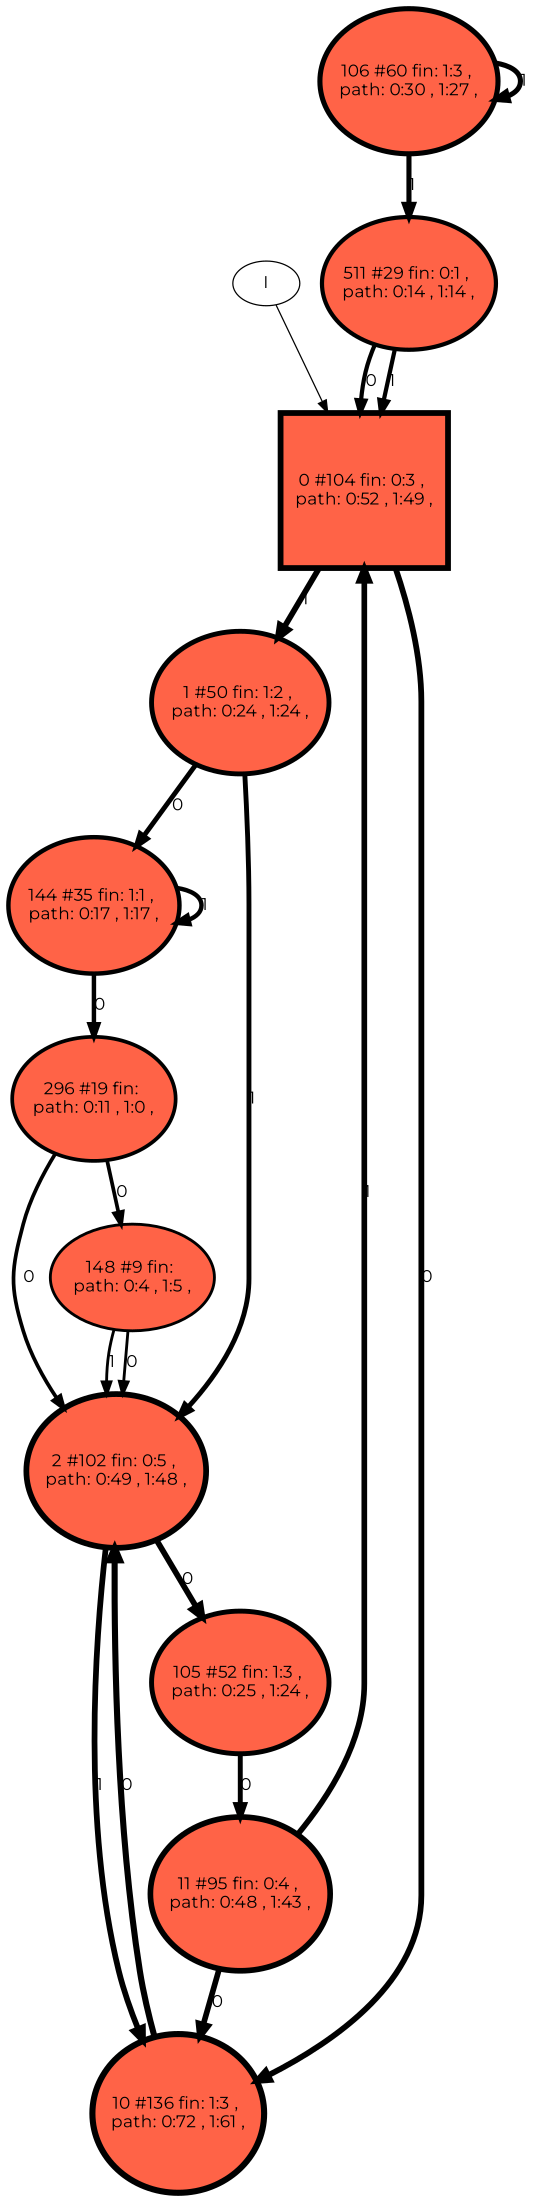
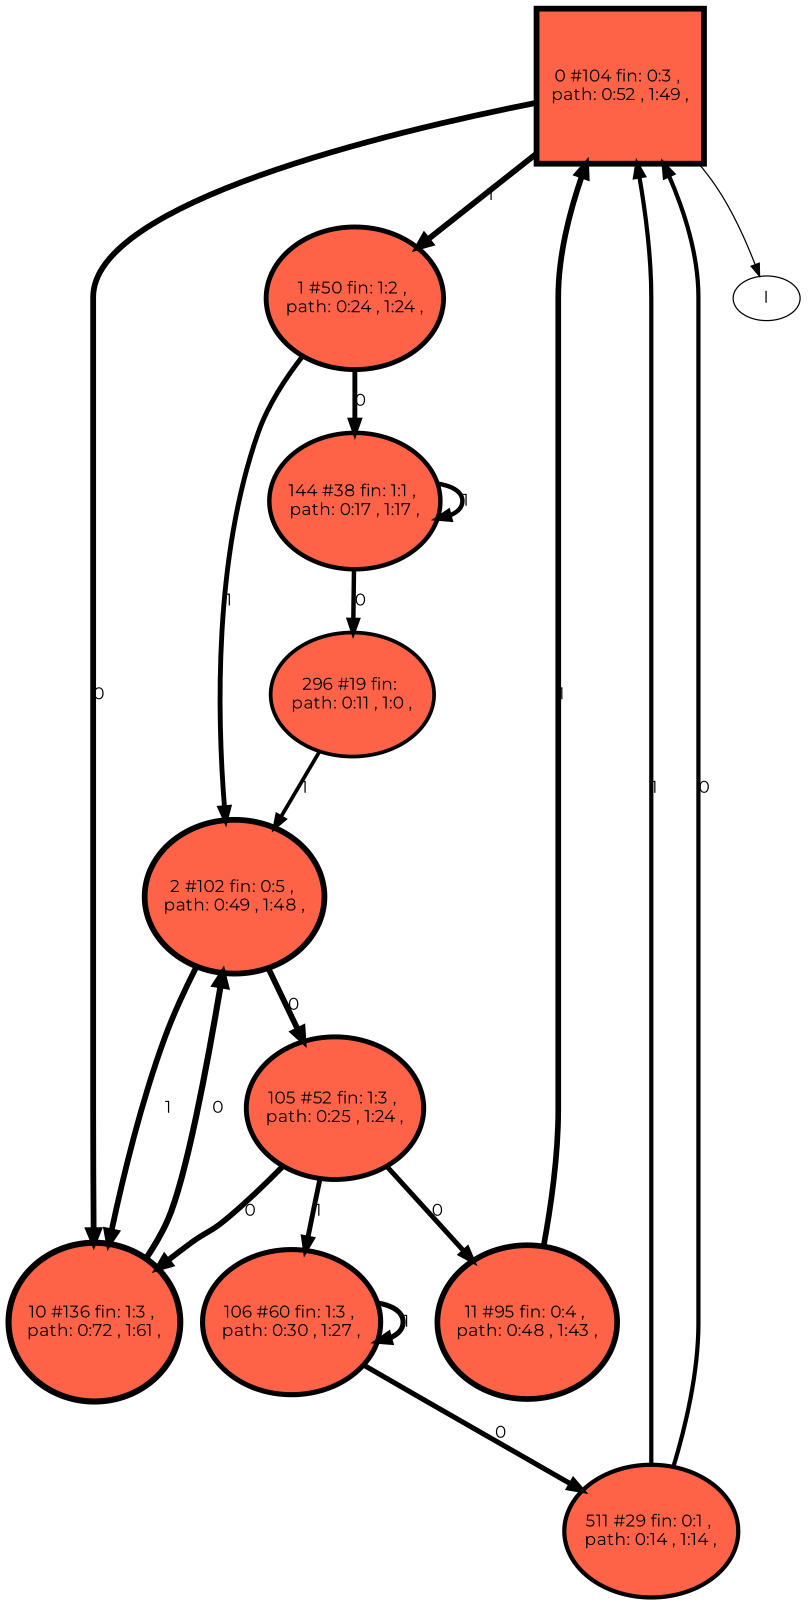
  digraph {
    fontname=Montserrat
    node [fillcolor=tomato fontname=Montserrat style=filled]
    edge [fontname=Montserrat penwidth=4.65396]
    n1 [height=1.73236 label="0 #104 fin: 0:3 , \n path: 0:52 , 1:49 , " penwidth=4.65396 shape=box width=1.73236]
    n2 [height=1.59571 label="1 #50 fin: 1:2 , \n path: 0:24 , 1:24 , " penwidth=3.93183 width=1.59571]
    n3 [height=1.77833 label="10 #136 fin: 1:3 , \n path: 0:72 , 1:61 , " penwidth=4.91998 width=1.77833]
    n4 [height=1.72895 label="2 #102 fin: 0:5 , \n path: 0:49 , 1:48 , " penwidth=4.63473 width=1.72895]
-   n5 [height=1.52247 label="144 #35 fin: 1:1 , \n path: 0:17 , 1:17 , " penwidth=3.58352 width=1.52247]
+   n5 [height=1.52247 label="144 #38 fin: 1:1 , \n path: 0:17 , 1:17 , " penwidth=3.58352 width=1.52247]
    I [fillcolor="" style=""]
    n7 [height=1.60348 label="105 #52 fin: 1:3 , \n path: 0:25 , 1:24 , " penwidth=3.97029 width=1.60348]
    n8 [height=1.38523 label="296 #19 fin: \n path: 0:11 , 1:0 , " penwidth=2.99573 width=1.38523]
    n9 [height=1.71638 label="11 #95 fin: 0:4 , \n path: 0:48 , 1:43 , " penwidth=4.56435 width=1.71638]
    n10 [height=1.63137 label="106 #60 fin: 1:3 , \n path: 0:30 , 1:27 , " penwidth=4.11087 width=1.63137]
-   n11 [height=1.19471 label="148 #9 fin: \n path: 0:4 , 1:5 , " penwidth=2.30259 width=1.19471]
    n12 [height=1.48188 label="511 #29 fin: 0:1 , \n path: 0:14 , 1:14 , " penwidth=3.4012 width=1.48188]
    n1 -> n2 [label="1 "]
    n1 -> n3 [label="0 "]
    n2 -> n4 [label="1 " penwidth=3.93183]
    n2 -> n5 [label="0 " penwidth=3.93183]
    n3 -> n4 [label="0 " penwidth=4.91998]
    n4 -> n3 [label="1 " penwidth=4.63473]
    n4 -> n7 [label="0 " penwidth=4.63473]
    n5 -> n5 [label="1 " penwidth=3.58352]
    n5 -> n8 [label="0 " penwidth=3.58352]
-   I -> n1 [penwidth=""]
+   n1 -> I [penwidth=""]
    n7 -> n9 [label="0 " penwidth=3.97029]
-   n8 -> n4 [label="0 " penwidth=2.99573]
-   n8 -> n11 [label="0 " penwidth=2.99573]
+   n7 -> n10 [label="1 " penwidth=3.97029]
+   n8 -> n4 [label="1 " penwidth=2.99573]
    n9 -> n1 [label="1 " penwidth=4.56435]
-   n9 -> n3 [label="0 " penwidth=4.56435]
+   n7 -> n3 [label="0 " penwidth=4.56435]
    n10 -> n10 [label="1 " penwidth=4.11087]
-   n10 -> n12 [label="1 " penwidth=4.11087]
-   n11 -> n4 [label="1 " penwidth=2.30259]
-   n11 -> n4 [label="0 " penwidth=2.30259]
+   n10 -> n12 [label="0 " penwidth=4.11087]
    n12 -> n1 [label="1 " penwidth=3.4012]
    n12 -> n1 [label="0 " penwidth=3.4012]
  }
